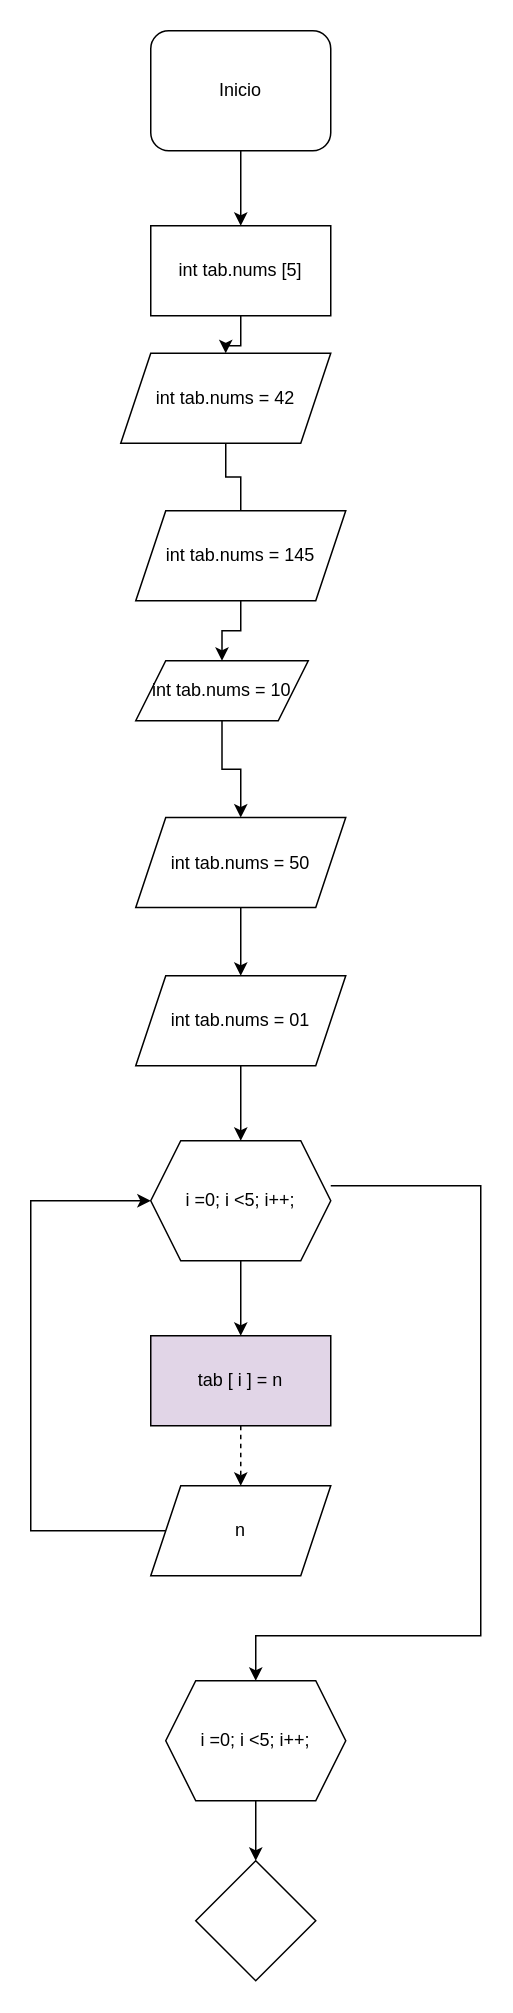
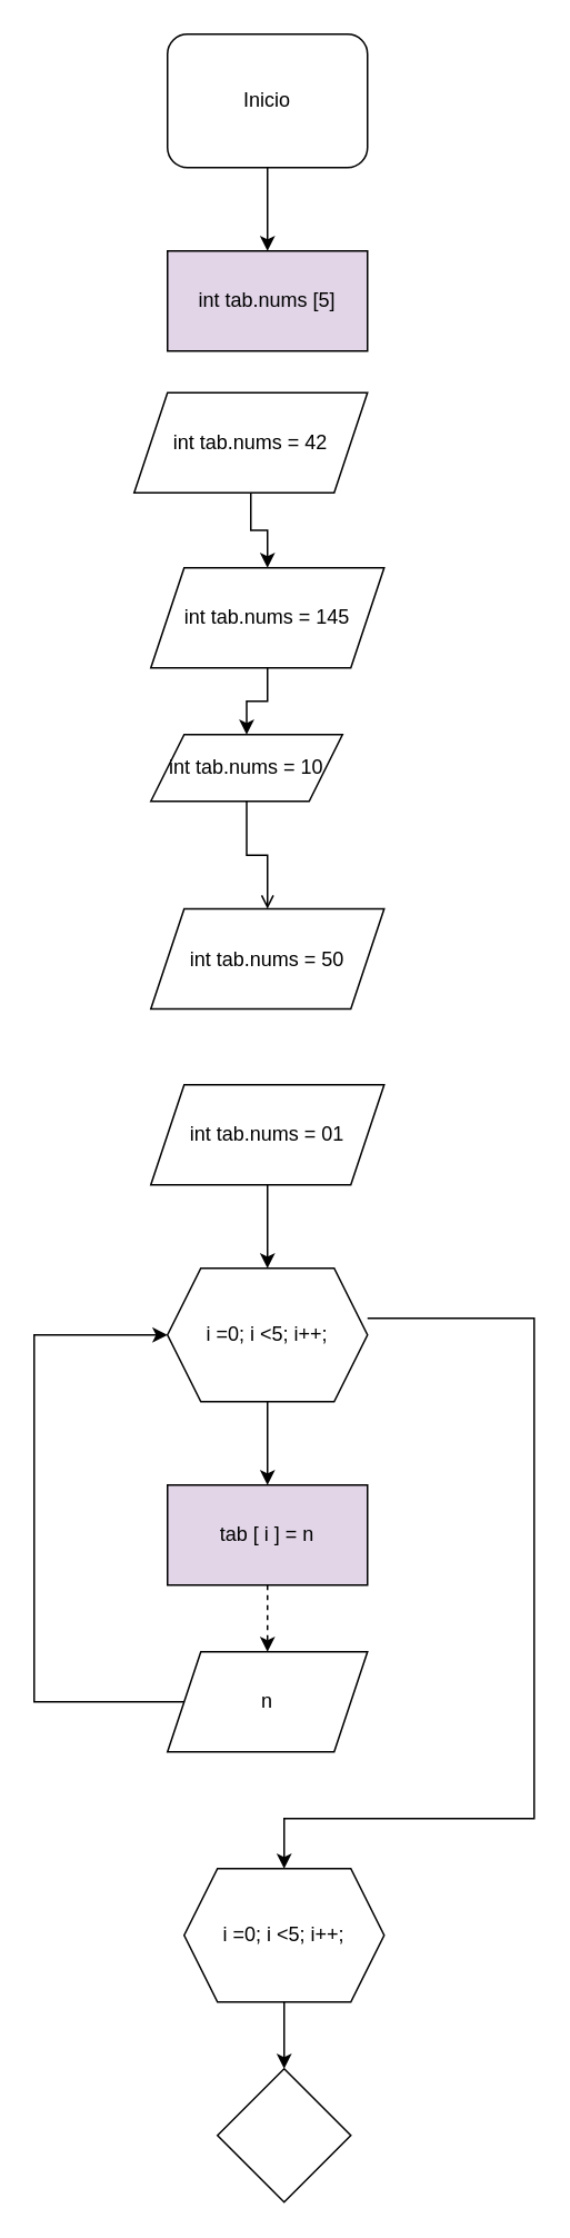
  <mxCell id="0" />
  <mxCell id="1" parent="0" />
  <mxCell id="2" value="" style="edgeStyle=orthogonalEdgeStyle;rounded=0;orthogonalLoop=1;jettySize=auto;html=1;" parent="1" source="3" edge="1"><mxGeometry relative="1" as="geometry"><mxPoint x="160" y="150" as="targetPoint" /></mxGeometry></mxCell>
  <mxCell id="3" value="Inicio" style="whiteSpace=wrap;html=1;rounded=1;" parent="1" vertex="1"><mxGeometry x="100" y="20" width="120" height="80" as="geometry" /></mxCell>
- <mxCell id="4" value="" style="edgeStyle=orthogonalEdgeStyle;rounded=0;orthogonalLoop=1;jettySize=auto;html=1;" edge="1" parent="1" source="5" target="7"><mxGeometry relative="1" as="geometry" /></mxCell>
- <mxCell id="5" value="int tab.nums [5]" style="rounded=0;whiteSpace=wrap;html=1;" vertex="1" parent="1"><mxGeometry x="100" y="150" width="120" height="60" as="geometry" /></mxCell>
- <mxCell id="6" value="" style="edgeStyle=orthogonalEdgeStyle;rounded=0;orthogonalLoop=1;jettySize=auto;html=1;endArrow=none;" edge="1" parent="1" source="7" target="9"><mxGeometry relative="1" as="geometry" /></mxCell>
+ <mxCell id="5" value="int tab.nums [5]" style="rounded=0;whiteSpace=wrap;html=1;fillColor=#e1d5e7;" vertex="1" parent="1"><mxGeometry x="100" y="150" width="120" height="60" as="geometry" /></mxCell>
+ <mxCell id="6" value="" style="edgeStyle=orthogonalEdgeStyle;rounded=0;orthogonalLoop=1;jettySize=auto;html=1;" edge="1" parent="1" source="7" target="9"><mxGeometry relative="1" as="geometry" /></mxCell>
  <mxCell id="7" value="int tab.nums = 42" style="shape=parallelogram;perimeter=parallelogramPerimeter;whiteSpace=wrap;html=1;fixedSize=1;" vertex="1" parent="1"><mxGeometry x="80" y="235" width="140" height="60" as="geometry" /></mxCell>
  <mxCell id="8" value="" style="edgeStyle=orthogonalEdgeStyle;rounded=0;orthogonalLoop=1;jettySize=auto;html=1;" edge="1" parent="1" source="9" target="11"><mxGeometry relative="1" as="geometry" /></mxCell>
  <mxCell id="9" value="int tab.nums = 145" style="shape=parallelogram;perimeter=parallelogramPerimeter;whiteSpace=wrap;html=1;fixedSize=1;" vertex="1" parent="1"><mxGeometry x="90" y="340" width="140" height="60" as="geometry" /></mxCell>
- <mxCell id="10" value="" style="edgeStyle=orthogonalEdgeStyle;rounded=0;orthogonalLoop=1;jettySize=auto;html=1;" edge="1" parent="1" source="11" target="13"><mxGeometry relative="1" as="geometry" /></mxCell>
+ <mxCell id="10" value="" style="edgeStyle=orthogonalEdgeStyle;rounded=0;orthogonalLoop=1;jettySize=auto;html=1;endArrow=open;" edge="1" parent="1" source="11" target="13"><mxGeometry relative="1" as="geometry" /></mxCell>
  <mxCell id="11" value="int tab.nums = 10" style="shape=parallelogram;perimeter=parallelogramPerimeter;whiteSpace=wrap;html=1;fixedSize=1;" vertex="1" parent="1"><mxGeometry x="90" y="440" width="115" height="40" as="geometry" /></mxCell>
- <mxCell id="12" value="" style="edgeStyle=orthogonalEdgeStyle;rounded=0;orthogonalLoop=1;jettySize=auto;html=1;" edge="1" parent="1" source="13" target="15"><mxGeometry relative="1" as="geometry" /></mxCell>
  <mxCell id="13" value="int tab.nums = 50" style="shape=parallelogram;perimeter=parallelogramPerimeter;whiteSpace=wrap;html=1;fixedSize=1;" vertex="1" parent="1"><mxGeometry x="90" y="544.5" width="140" height="60" as="geometry" /></mxCell>
  <mxCell id="14" value="" style="edgeStyle=orthogonalEdgeStyle;rounded=0;orthogonalLoop=1;jettySize=auto;html=1;" edge="1" parent="1" source="15" target="17"><mxGeometry relative="1" as="geometry" /></mxCell>
  <mxCell id="15" value="int tab.nums = 01" style="shape=parallelogram;perimeter=parallelogramPerimeter;whiteSpace=wrap;html=1;fixedSize=1;" vertex="1" parent="1"><mxGeometry x="90" y="650" width="140" height="60" as="geometry" /></mxCell>
  <mxCell id="16" value="" style="edgeStyle=orthogonalEdgeStyle;rounded=0;orthogonalLoop=1;jettySize=auto;html=1;" edge="1" parent="1" source="17" target="19"><mxGeometry relative="1" as="geometry" /></mxCell>
  <mxCell id="17" value="i =0; i &amp;lt;5; i++;" style="shape=hexagon;perimeter=hexagonPerimeter2;whiteSpace=wrap;html=1;fixedSize=1;" vertex="1" parent="1"><mxGeometry x="100" y="760" width="120" height="80" as="geometry" /></mxCell>
  <mxCell id="18" value="" style="edgeStyle=orthogonalEdgeStyle;rounded=0;orthogonalLoop=1;jettySize=auto;html=1;dashed=1;" edge="1" parent="1" source="19" target="20"><mxGeometry relative="1" as="geometry" /></mxCell>
  <mxCell id="19" value="tab [ i ] = n" style="rounded=0;whiteSpace=wrap;html=1;fillColor=#e1d5e7;" vertex="1" parent="1"><mxGeometry x="100" y="890" width="120" height="60" as="geometry" /></mxCell>
  <mxCell id="20" value="n" style="shape=parallelogram;perimeter=parallelogramPerimeter;whiteSpace=wrap;html=1;fixedSize=1;" vertex="1" parent="1"><mxGeometry x="100" y="990" width="120" height="60" as="geometry" /></mxCell>
  <mxCell id="21" value="" style="endArrow=classic;html=1;rounded=0;exitX=0;exitY=0.5;exitDx=0;exitDy=0;entryX=0;entryY=0.5;entryDx=0;entryDy=0;" edge="1" parent="1" source="20" target="17"><mxGeometry width="50" height="50" relative="1" as="geometry"><mxPoint x="70" y="890" as="sourcePoint" /><mxPoint x="120" y="840" as="targetPoint" /><Array as="points"><mxPoint x="20" y="1020" /><mxPoint x="20" y="800" /></Array></mxGeometry></mxCell>
  <mxCell id="22" value="" style="endArrow=classic;html=1;rounded=0;exitX=1;exitY=0.5;exitDx=0;exitDy=0;" edge="1" parent="1"><mxGeometry width="50" height="50" relative="1" as="geometry"><mxPoint x="220" y="790" as="sourcePoint" /><mxPoint x="170" y="1120" as="targetPoint" /><Array as="points"><mxPoint x="320" y="790" /><mxPoint x="320" y="1090" /><mxPoint x="170" y="1090" /></Array></mxGeometry></mxCell>
  <mxCell id="23" value="" style="edgeStyle=orthogonalEdgeStyle;rounded=0;orthogonalLoop=1;jettySize=auto;html=1;" edge="1" parent="1" source="24" target="25"><mxGeometry relative="1" as="geometry" /></mxCell>
  <mxCell id="24" value="i =0; i &amp;lt;5; i++;" style="shape=hexagon;perimeter=hexagonPerimeter2;whiteSpace=wrap;html=1;fixedSize=1;" vertex="1" parent="1"><mxGeometry x="110" y="1120" width="120" height="80" as="geometry" /></mxCell>
  <mxCell id="25" value="" style="rhombus;whiteSpace=wrap;html=1;" vertex="1" parent="1"><mxGeometry x="130" y="1240" width="80" height="80" as="geometry" /></mxCell>
